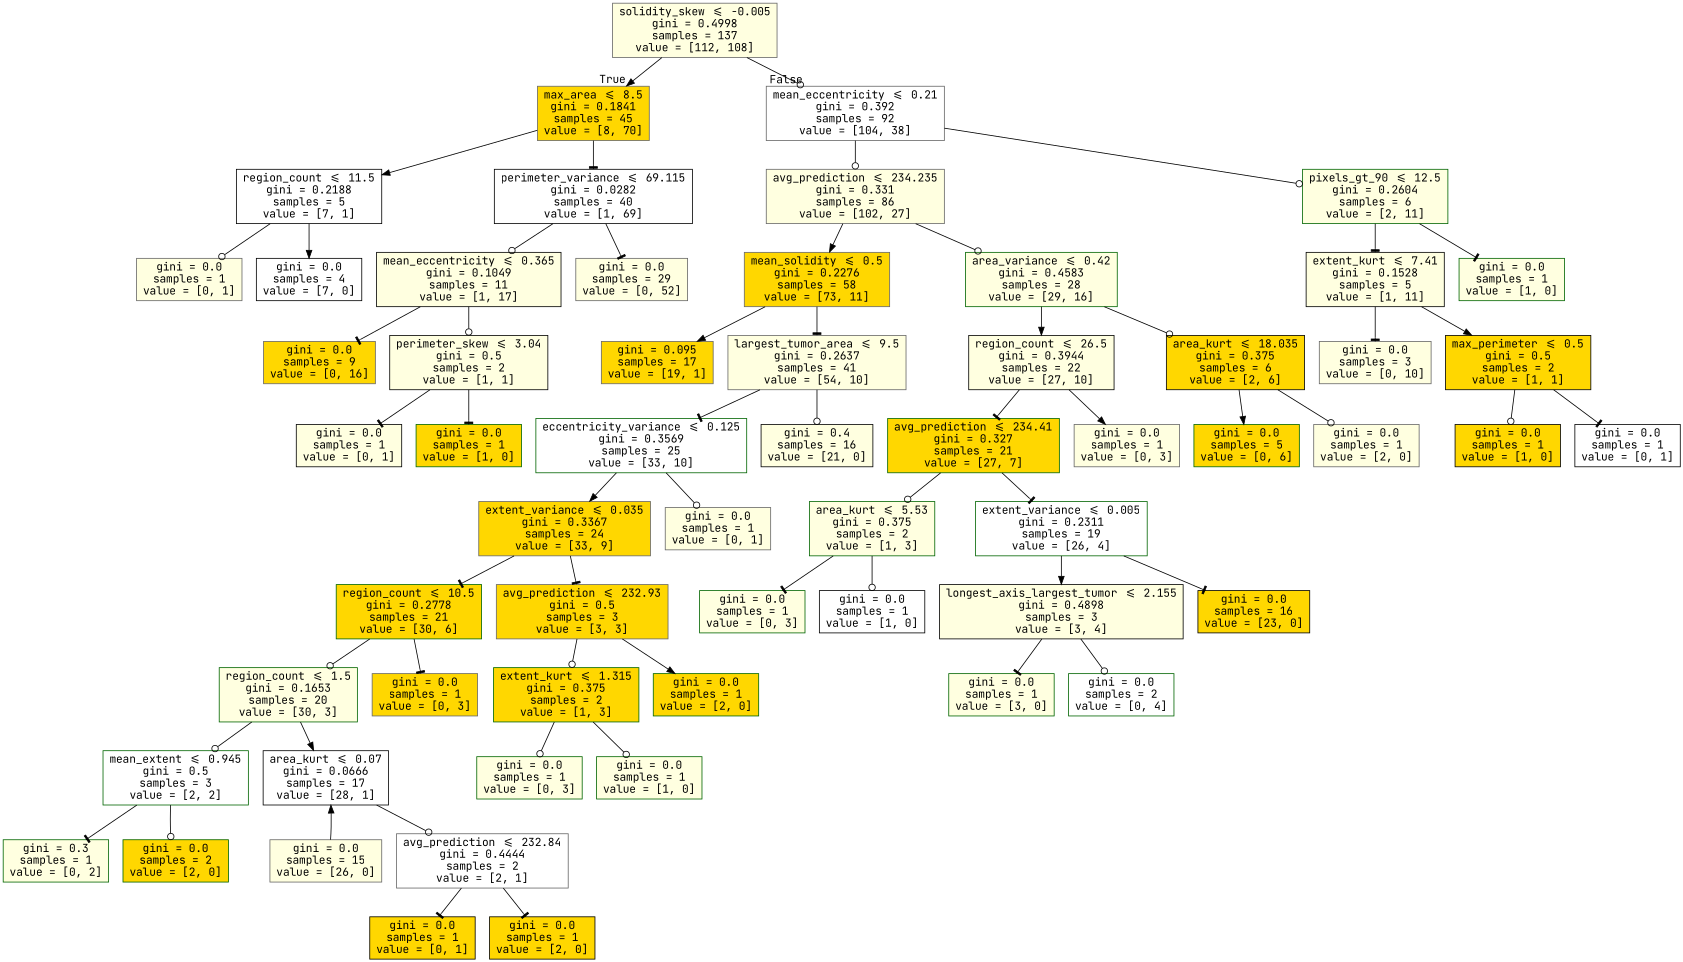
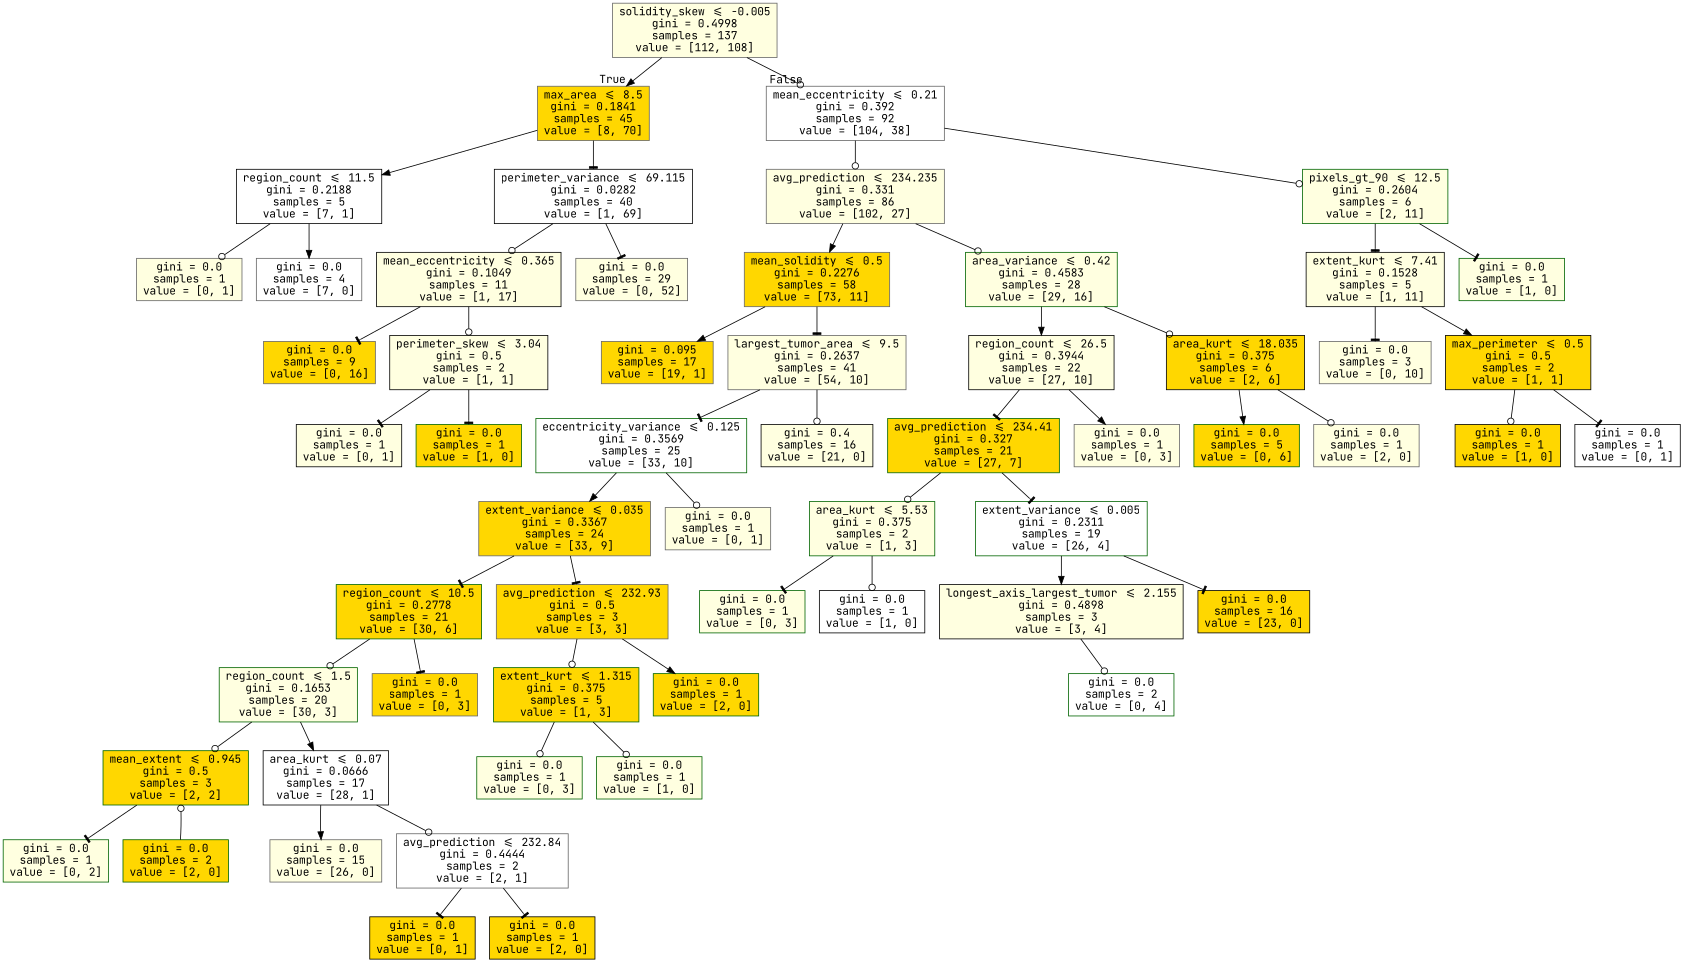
  digraph {
    fontname="JetBrains Mono"
    node [color=darkgreen fillcolor=lightyellow fontname="JetBrains Mono" shape=box style=filled]
    edge [arrowhead=odot fontname="JetBrains Mono"]
    n1 [color=gray40 label="solidity_skew <= -0.005\ngini = 0.4998\nsamples = 137\nvalue = [112, 108]"]
    n2 [color=gray40 fillcolor=gold label="max_area <= 8.5\ngini = 0.1841\nsamples = 45\nvalue = [8, 70]"]
    n3 [color=gray40 fillcolor=white label="mean_eccentricity <= 0.21\ngini = 0.392\nsamples = 92\nvalue = [104, 38]"]
    n4 [color=black fillcolor=white label="region_count <= 11.5\ngini = 0.2188\nsamples = 5\nvalue = [7, 1]"]
    n5 [color=black fillcolor=white label="perimeter_variance <= 69.115\ngini = 0.0282\nsamples = 40\nvalue = [1, 69]"]
    n6 [color=gray40 label="avg_prediction <= 234.235\ngini = 0.331\nsamples = 86\nvalue = [102, 27]"]
    n7 [label="pixels_gt_90 <= 12.5\ngini = 0.2604\nsamples = 6\nvalue = [2, 11]"]
    n8 [color=gray40 label="gini = 0.0\nsamples = 1\nvalue = [0, 1]"]
-   n9 [color=black fillcolor=white label="gini = 0.0\nsamples = 4\nvalue = [7, 0]"]
+   n9 [color=gray40 fillcolor=white label="gini = 0.0\nsamples = 4\nvalue = [7, 0]"]
    n10 [color=black label="mean_eccentricity <= 0.365\ngini = 0.1049\nsamples = 11\nvalue = [1, 17]"]
    n11 [color=gray40 label="gini = 0.0\nsamples = 29\nvalue = [0, 52]"]
    n12 [color=gray40 fillcolor=gold label="gini = 0.0\nsamples = 9\nvalue = [0, 16]"]
    n13 [color=black label="perimeter_skew <= 3.04\ngini = 0.5\nsamples = 2\nvalue = [1, 1]"]
    n14 [color=black label="gini = 0.0\nsamples = 1\nvalue = [0, 1]"]
    n15 [fillcolor=gold label="gini = 0.0\nsamples = 1\nvalue = [1, 0]"]
    n16 [color=gray40 fillcolor=gold label="mean_solidity <= 0.5\ngini = 0.2276\nsamples = 58\nvalue = [73, 11]"]
    n17 [label="area_variance <= 0.42\ngini = 0.4583\nsamples = 28\nvalue = [29, 16]"]
    n18 [color=black label="extent_kurt <= 7.41\ngini = 0.1528\nsamples = 5\nvalue = [1, 11]"]
    n19 [label="gini = 0.0\nsamples = 1\nvalue = [1, 0]"]
    n20 [color=gray40 fillcolor=gold label="gini = 0.095\nsamples = 17\nvalue = [19, 1]"]
    n21 [color=gray40 label="largest_tumor_area <= 9.5\ngini = 0.2637\nsamples = 41\nvalue = [54, 10]"]
    n22 [color=black label="region_count <= 26.5\ngini = 0.3944\nsamples = 22\nvalue = [27, 10]"]
    n23 [color=black fillcolor=gold label="area_kurt <= 18.035\ngini = 0.375\nsamples = 6\nvalue = [2, 6]"]
    n24 [fillcolor=white label="eccentricity_variance <= 0.125\ngini = 0.3569\nsamples = 25\nvalue = [33, 10]"]
    n25 [color=black label="gini = 0.4\nsamples = 16\nvalue = [21, 0]"]
    n26 [color=gray40 fillcolor=gold label="extent_variance <= 0.035\ngini = 0.3367\nsamples = 24\nvalue = [33, 9]"]
    n27 [color=gray40 label="gini = 0.0\nsamples = 1\nvalue = [0, 1]"]
    n28 [fillcolor=gold label="region_count <= 10.5\ngini = 0.2778\nsamples = 21\nvalue = [30, 6]"]
    n29 [color=gray40 fillcolor=gold label="avg_prediction <= 232.93\ngini = 0.5\nsamples = 3\nvalue = [3, 3]"]
    n30 [label="region_count <= 1.5\ngini = 0.1653\nsamples = 20\nvalue = [30, 3]"]
    n31 [color=gray40 fillcolor=gold label="gini = 0.0\nsamples = 1\nvalue = [0, 3]"]
-   n32 [fillcolor=gold label="extent_kurt <= 1.315\ngini = 0.375\nsamples = 2\nvalue = [1, 3]"]
+   n32 [fillcolor=gold label="extent_kurt <= 1.315\ngini = 0.375\nsamples = 5\nvalue = [1, 3]"]
    n33 [fillcolor=gold label="gini = 0.0\nsamples = 1\nvalue = [2, 0]"]
-   n34 [fillcolor=white label="mean_extent <= 0.945\ngini = 0.5\nsamples = 3\nvalue = [2, 2]"]
+   n34 [fillcolor=gold label="mean_extent <= 0.945\ngini = 0.5\nsamples = 3\nvalue = [2, 2]"]
    n35 [color=black fillcolor=white label="area_kurt <= 0.07\ngini = 0.0666\nsamples = 17\nvalue = [28, 1]"]
-   n36 [label="gini = 0.3\nsamples = 1\nvalue = [0, 2]"]
+   n36 [label="gini = 0.0\nsamples = 1\nvalue = [0, 2]"]
    n37 [fillcolor=gold label="gini = 0.0\nsamples = 2\nvalue = [2, 0]"]
    n38 [color=gray40 label="gini = 0.0\nsamples = 15\nvalue = [26, 0]"]
    n39 [color=gray40 fillcolor=white label="avg_prediction <= 232.84\ngini = 0.4444\nsamples = 2\nvalue = [2, 1]"]
    n40 [color=black fillcolor=gold label="gini = 0.0\nsamples = 1\nvalue = [0, 1]"]
    n41 [color=black fillcolor=gold label="gini = 0.0\nsamples = 1\nvalue = [2, 0]"]
    n42 [label="gini = 0.0\nsamples = 1\nvalue = [0, 3]"]
    n43 [label="gini = 0.0\nsamples = 1\nvalue = [1, 0]"]
    n44 [fillcolor=gold label="avg_prediction <= 234.41\ngini = 0.327\nsamples = 21\nvalue = [27, 7]"]
    n45 [color=gray40 label="gini = 0.0\nsamples = 1\nvalue = [0, 3]"]
    n46 [fillcolor=gold label="gini = 0.0\nsamples = 5\nvalue = [0, 6]"]
    n47 [color=gray40 label="gini = 0.0\nsamples = 1\nvalue = [2, 0]"]
    n48 [label="area_kurt <= 5.53\ngini = 0.375\nsamples = 2\nvalue = [1, 3]"]
    n49 [fillcolor=white label="extent_variance <= 0.005\ngini = 0.2311\nsamples = 19\nvalue = [26, 4]"]
    n50 [label="gini = 0.0\nsamples = 1\nvalue = [0, 3]"]
    n51 [color=black fillcolor=white label="gini = 0.0\nsamples = 1\nvalue = [1, 0]"]
    n52 [color=black label="longest_axis_largest_tumor <= 2.155\ngini = 0.4898\nsamples = 3\nvalue = [3, 4]"]
    n53 [color=black fillcolor=gold label="gini = 0.0\nsamples = 16\nvalue = [23, 0]"]
-   n54 [label="gini = 0.0\nsamples = 1\nvalue = [3, 0]"]
    n55 [fillcolor=white label="gini = 0.0\nsamples = 2\nvalue = [0, 4]"]
    n56 [color=gray40 label="gini = 0.0\nsamples = 3\nvalue = [0, 10]"]
    n57 [color=black fillcolor=gold label="max_perimeter <= 0.5\ngini = 0.5\nsamples = 2\nvalue = [1, 1]"]
    n58 [color=black fillcolor=gold label="gini = 0.0\nsamples = 1\nvalue = [1, 0]"]
    n59 [color=black fillcolor=white label="gini = 0.0\nsamples = 1\nvalue = [0, 1]"]
    n1 -> n2 [arrowhead=normal headlabel=True labelangle=45 labeldistance=2.5]
    n1 -> n3 [headlabel=False labelangle=-45 labeldistance=2.5]
    n2 -> n4 [arrowhead=normal]
    n2 -> n5 [arrowhead=tee]
    n3 -> n6
    n3 -> n7
    n4 -> n8
    n4 -> n9 [arrowhead=normal]
    n5 -> n10
    n5 -> n11 [arrowhead=tee]
    n6 -> n16 [arrowhead=normal]
    n6 -> n17
    n7 -> n18 [arrowhead=tee]
    n7 -> n19 [arrowhead=tee]
    n10 -> n12 [arrowhead=tee]
    n10 -> n13
    n13 -> n14 [arrowhead=tee]
    n13 -> n15 [arrowhead=tee]
    n16 -> n20 [arrowhead=normal]
    n16 -> n21 [arrowhead=tee]
    n17 -> n22 [arrowhead=normal]
    n17 -> n23
    n18 -> n56 [arrowhead=tee]
    n18 -> n57 [arrowhead=normal]
    n21 -> n24 [arrowhead=tee]
    n21 -> n25
    n22 -> n44 [arrowhead=tee]
    n22 -> n45 [arrowhead=normal]
    n23 -> n46 [arrowhead=normal]
    n23 -> n47
    n24 -> n26 [arrowhead=normal]
    n24 -> n27
    n26 -> n28 [arrowhead=tee]
    n26 -> n29 [arrowhead=tee]
    n28 -> n30
    n28 -> n31 [arrowhead=tee]
    n29 -> n32
    n29 -> n33 [arrowhead=normal]
    n30 -> n34
    n30 -> n35 [arrowhead=normal]
    n32 -> n42
    n32 -> n43
    n34 -> n36 [arrowhead=tee]
-   n34 -> n37
-   n38 -> n35 [arrowhead=normal]
+   n37 -> n34
+   n35 -> n38 [arrowhead=normal]
    n35 -> n39
    n39 -> n40 [arrowhead=tee]
    n39 -> n41 [arrowhead=tee]
    n44 -> n48
    n44 -> n49 [arrowhead=tee]
    n48 -> n50 [arrowhead=tee]
    n48 -> n51
    n49 -> n52 [arrowhead=normal]
    n49 -> n53 [arrowhead=tee]
-   n52 -> n54 [arrowhead=tee]
    n52 -> n55
    n57 -> n58
    n57 -> n59 [arrowhead=tee]
  }
